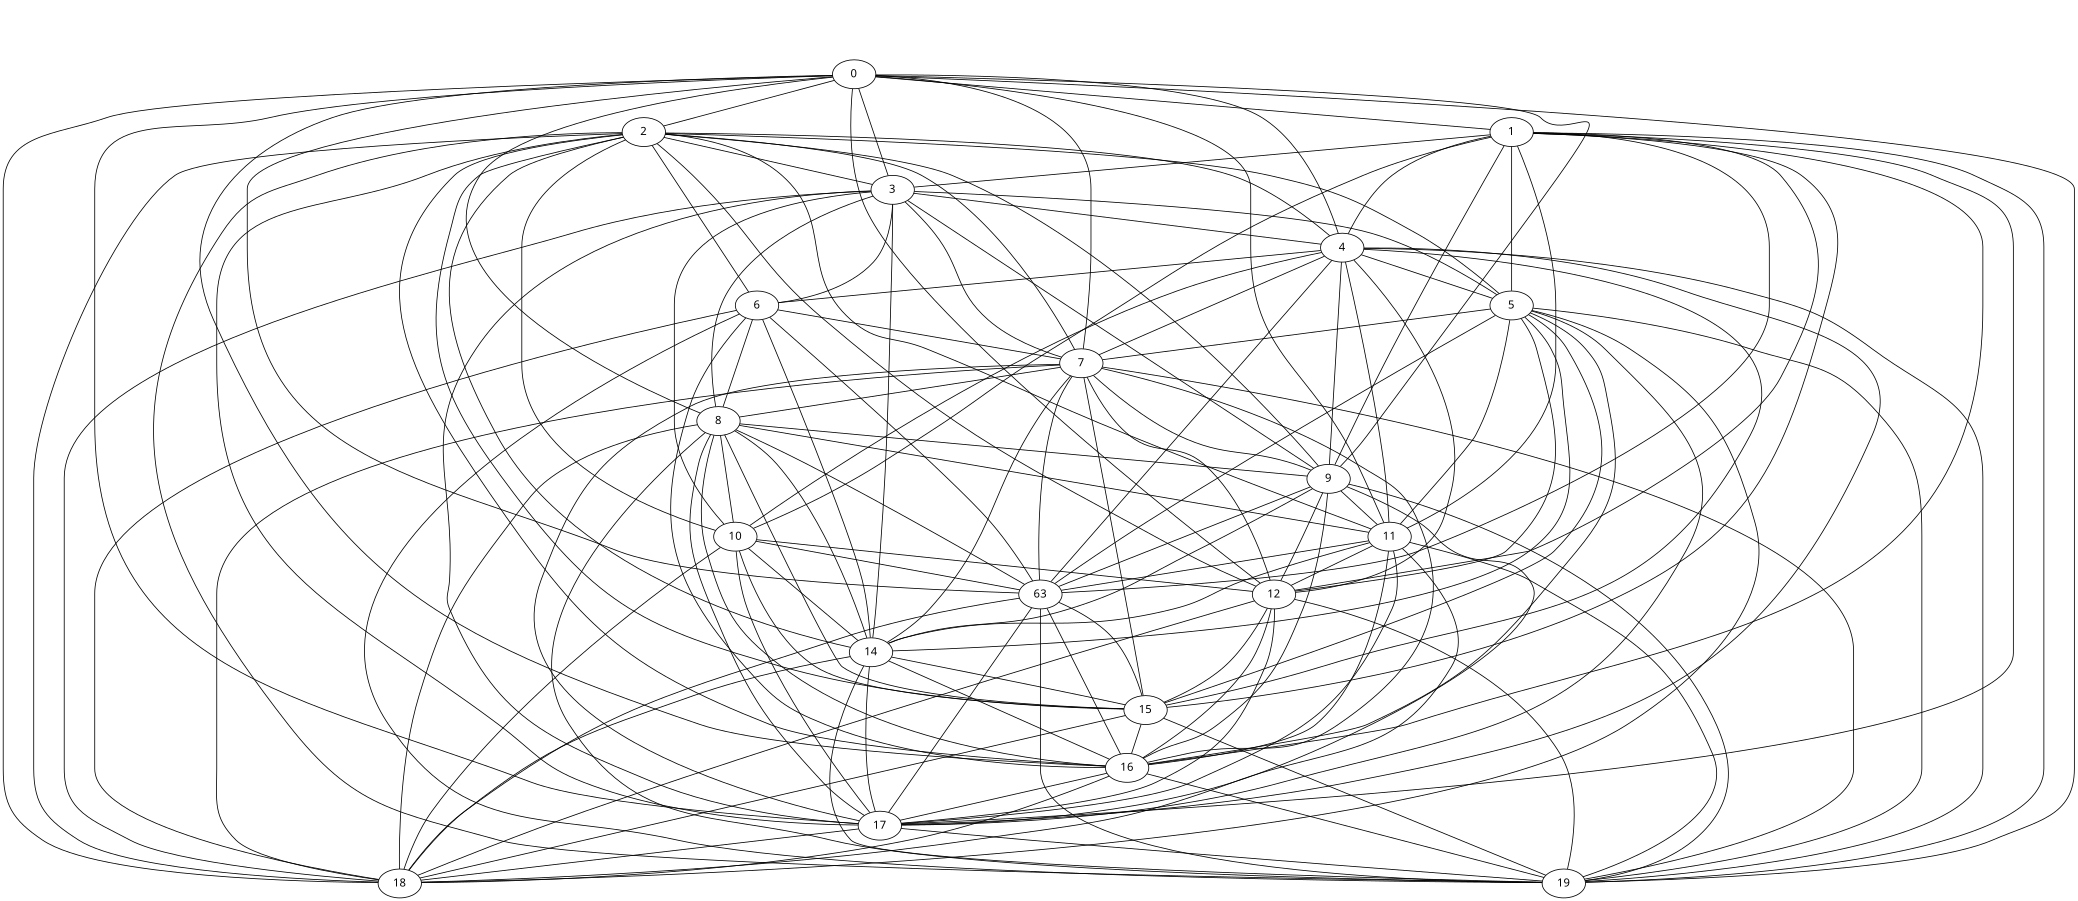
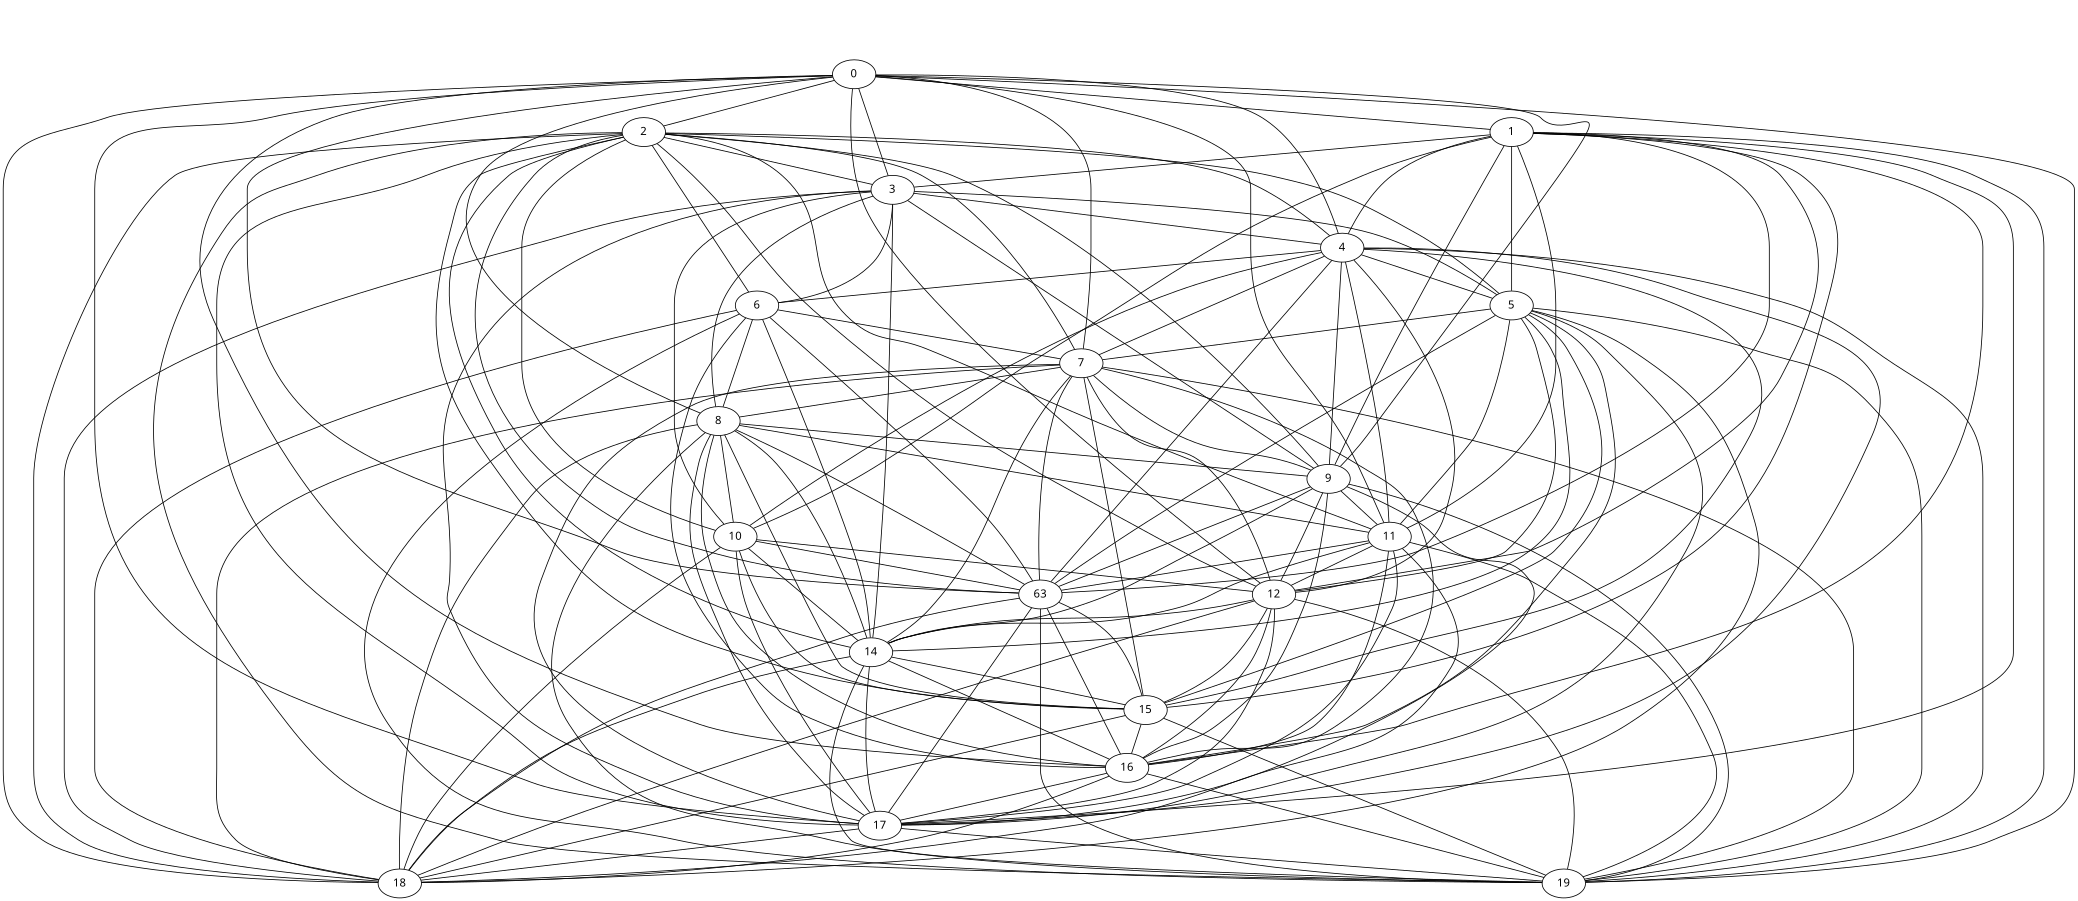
  graph {
    fontname="Noto Sans"
    node [fontname="Noto Sans"]
    edge [fontname="Noto Sans"]
    0
    1
    2
    3
    4
    7
    8
    9
    11
    12
    n11 [label=63]
    16
    17
    18
    19
    15
    5
    10
    6
    14
    0 -- 1
    0 -- 2
    0 -- 3
    0 -- 4
    0 -- 7
    0 -- 8
    0 -- 9
    0 -- 11
    0 -- 12
    0 -- n11
    0 -- 16
    0 -- 17
    0 -- 18
    0 -- 19
    1 -- 3
    1 -- 4
    1 -- 9
    1 -- 11
    1 -- 12
    1 -- n11
    1 -- 16
    1 -- 17
    1 -- 19
    1 -- 15
    1 -- 5
    1 -- 10
    2 -- 3
    2 -- 4
    2 -- 7
    2 -- 9
    2 -- 11
    2 -- 12
-   2 -- 16
+   2 -- n11
    2 -- 17
    2 -- 18
    2 -- 19
    2 -- 15
    2 -- 5
    2 -- 10
    2 -- 6
    2 -- 14
    3 -- 4
-   3 -- 7
    3 -- 8
    3 -- 9
    3 -- 17
    3 -- 18
    3 -- 5
    3 -- 10
    3 -- 6
    3 -- 14
    4 -- 7
    4 -- 9
    4 -- 11
    4 -- 12
    4 -- n11
    4 -- 17
    4 -- 19
    4 -- 15
    4 -- 5
    4 -- 10
    4 -- 6
    7 -- 8
    7 -- 9
    7 -- 12
    7 -- n11
    7 -- 16
    7 -- 17
    7 -- 18
    7 -- 19
    7 -- 15
    7 -- 14
    8 -- 9
    8 -- 11
    8 -- n11
    8 -- 16
    8 -- 17
    8 -- 18
    8 -- 19
    8 -- 15
    8 -- 10
    8 -- 14
    9 -- 11
    9 -- 12
    9 -- n11
    9 -- 16
    9 -- 17
    9 -- 19
    9 -- 14
    11 -- 12
    11 -- n11
    11 -- 16
    11 -- 17
    11 -- 18
    11 -- 19
    11 -- 14
    12 -- 16
    12 -- 17
    12 -- 18
    12 -- 19
    12 -- 15
+   12 -- 14
    n11 -- 16
    n11 -- 17
    n11 -- 18
    n11 -- 19
    n11 -- 15
    16 -- 17
    16 -- 18
    16 -- 19
    17 -- 18
    17 -- 19
    15 -- 16
    15 -- 18
    15 -- 19
    5 -- 7
    5 -- 11
    5 -- 12
    5 -- n11
    5 -- 16
    5 -- 17
    5 -- 18
    5 -- 19
    5 -- 15
    5 -- 14
    10 -- 12
    10 -- n11
    10 -- 17
    10 -- 18
    10 -- 15
    10 -- 14
    6 -- 7
    6 -- 8
    6 -- n11
    6 -- 16
    6 -- 18
    6 -- 19
    6 -- 14
    14 -- 16
    14 -- 17
    14 -- 18
    14 -- 19
    14 -- 15
  }
